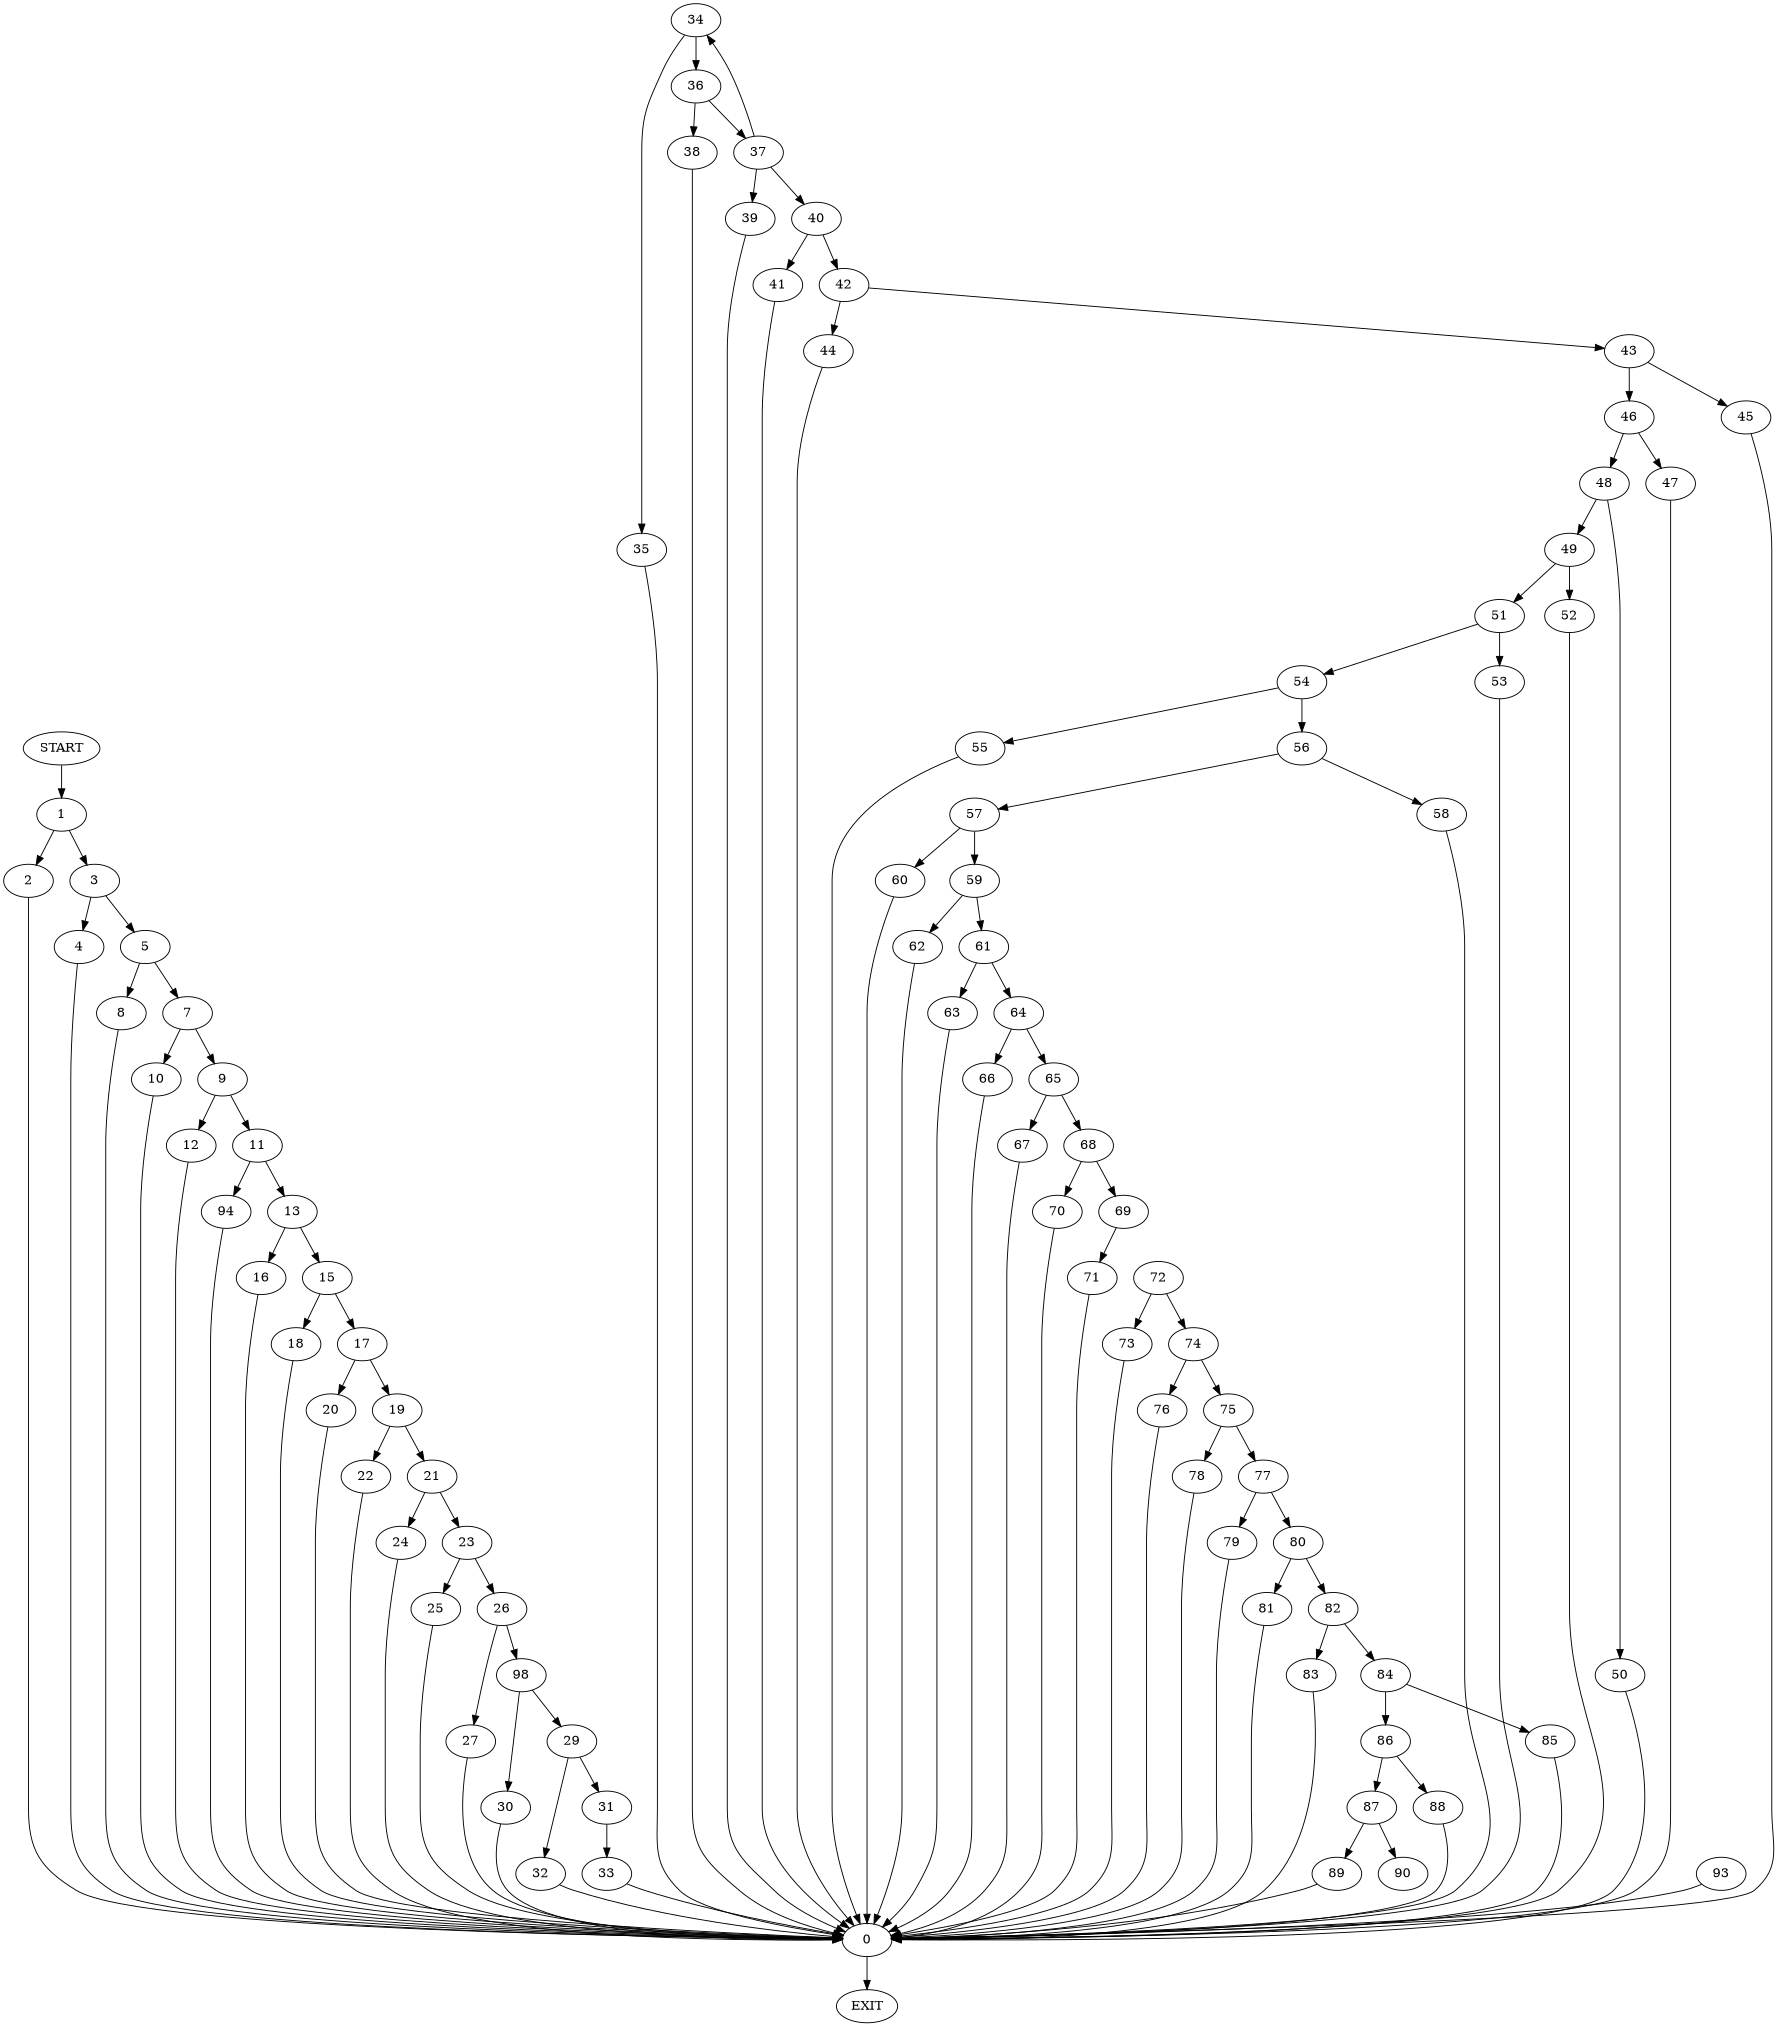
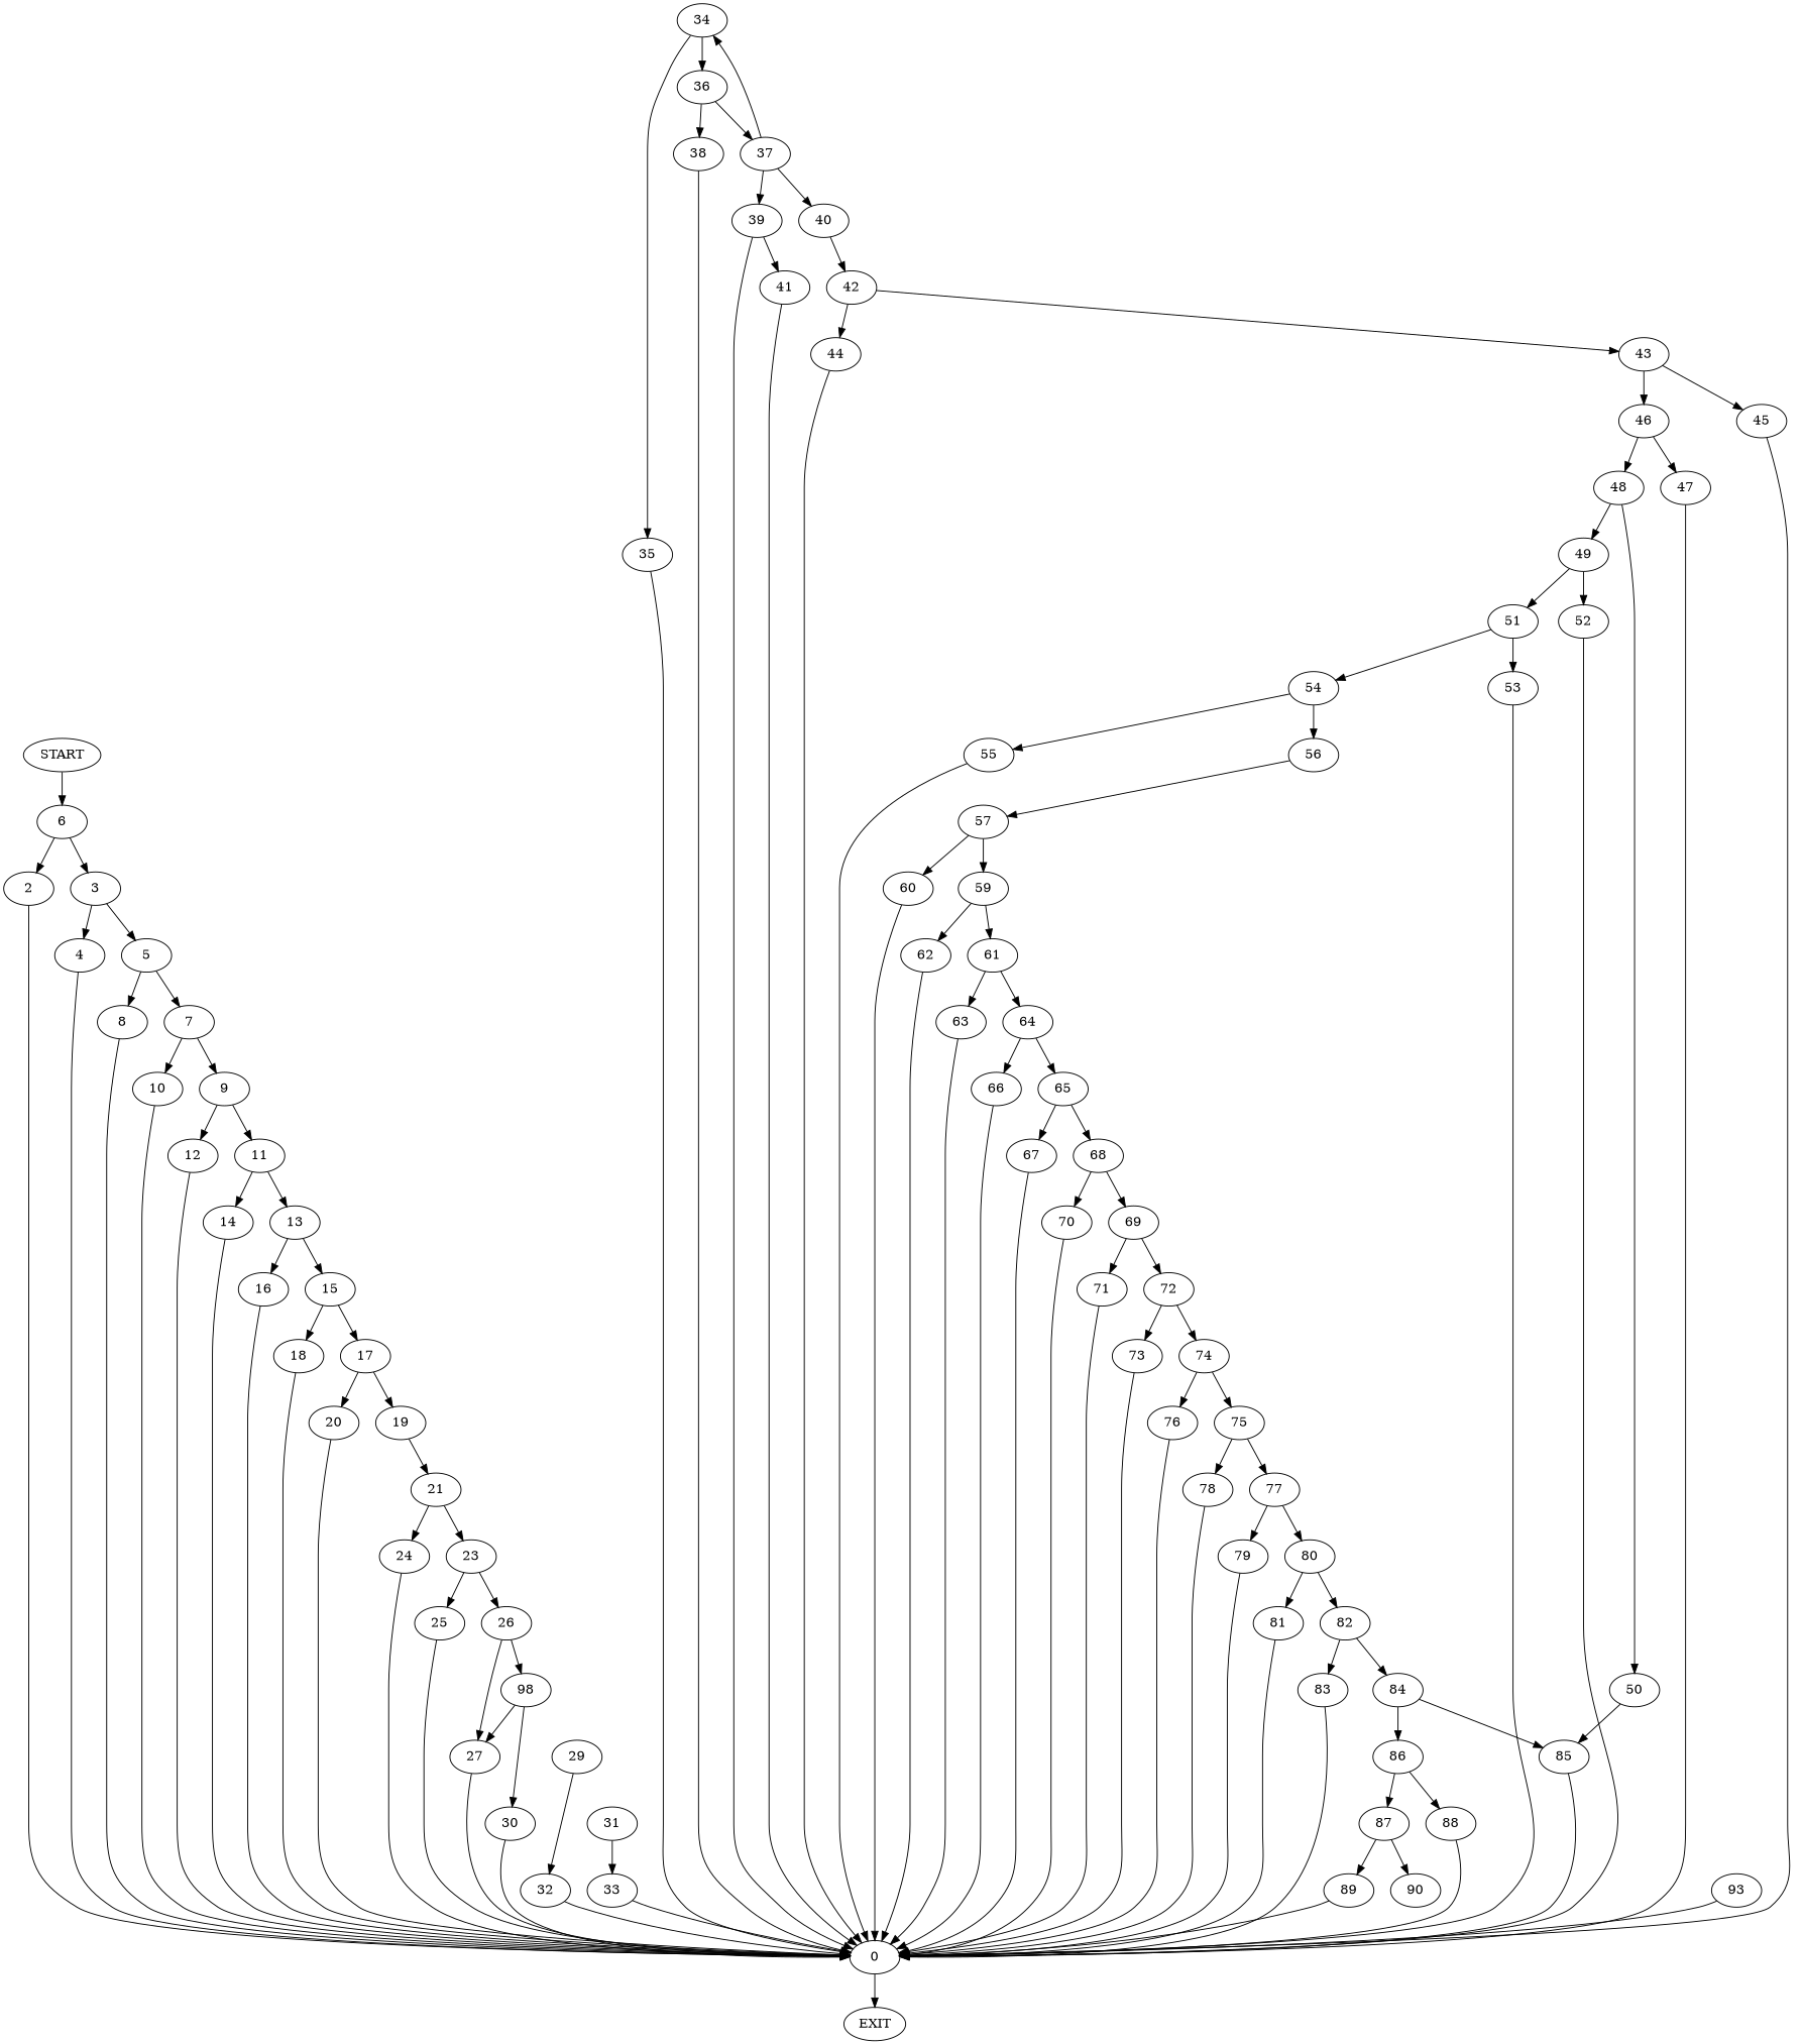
  digraph {
    n1 [label=START]
-   1
+   1 [label=6]
    2
    3
    n5 [label=EXIT]
    n6 [label=0]
    4
    5
    7
    8
    9
    10
    11
    12
    13
-   14 [label=94]
+   14
    15
    16
    17
    18
    19
    20
    21
-   22
    23
    24
    25
    26
    27
    n30 [label=98]
    29
    30
    31
    32
    33
    34
    35
    36
    37
    38
    39
    40
    41
    42
    43
    44
    45
    46
    47
    48
    49
    50
    51
    52
    53
    54
    55
    56
    57
-   58
    59
    60
    61
    62
    63
    64
    65
    66
    67
    68
    69
    70
    71
    72
    73
    74
    75
    76
    77
    78
    79
    80
    81
    82
    83
    84
    85
    86
    87
    88
    89
    90
    93
    n1 -> 1
    1 -> 2
    1 -> 3
    2 -> n6
    3 -> 4
    3 -> 5
    n6 -> n5
    4 -> n6
    5 -> 7
    5 -> 8
    7 -> 9
    7 -> 10
    8 -> n6
    9 -> 11
    9 -> 12
    10 -> n6
    11 -> 13
    11 -> 14
    12 -> n6
    13 -> 15
    13 -> 16
    14 -> n6
    15 -> 17
    15 -> 18
    16 -> n6
    17 -> 19
    17 -> 20
    18 -> n6
    19 -> 21
-   19 -> 22
    20 -> n6
    21 -> 23
    21 -> 24
-   22 -> n6
    23 -> 25
    23 -> 26
    24 -> n6
    25 -> n6
    26 -> 27
    26 -> n30
    27 -> n6
-   n30 -> 29
+   n30 -> 27
    n30 -> 30
-   29 -> 31
    29 -> 32
    30 -> n6
    31 -> 33
    32 -> n6
    33 -> n6
    34 -> 35
    34 -> 36
    35 -> n6
    36 -> 37
    36 -> 38
    37 -> 34
    37 -> 39
    37 -> 40
    38 -> n6
    39 -> n6
-   40 -> 41
+   39 -> 41
    40 -> 42
    41 -> n6
    42 -> 43
    42 -> 44
    43 -> 45
    43 -> 46
    44 -> n6
    45 -> n6
    46 -> 47
    46 -> 48
    47 -> n6
    48 -> 49
    48 -> 50
    49 -> 51
    49 -> 52
-   50 -> n6
+   50 -> 85
    51 -> 53
    51 -> 54
    52 -> n6
    53 -> n6
    54 -> 55
    54 -> 56
    55 -> n6
    56 -> 57
-   56 -> 58
    57 -> 59
    57 -> 60
-   58 -> n6
    59 -> 61
    59 -> 62
    60 -> n6
    61 -> 63
    61 -> 64
    62 -> n6
    63 -> n6
    64 -> 65
    64 -> 66
    65 -> 67
    65 -> 68
    66 -> n6
    67 -> n6
    68 -> 69
    68 -> 70
    69 -> 71
+   69 -> 72
    70 -> n6
    71 -> n6
    72 -> 73
    72 -> 74
    73 -> n6
    74 -> 75
    74 -> 76
    75 -> 77
    75 -> 78
    76 -> n6
    77 -> 79
    77 -> 80
    78 -> n6
    79 -> n6
    80 -> 81
    80 -> 82
    81 -> n6
    82 -> 83
    82 -> 84
    83 -> n6
    84 -> 85
    84 -> 86
    85 -> n6
    86 -> 87
    86 -> 88
    87 -> 89
    87 -> 90
    88 -> n6
    89 -> n6
    93 -> n6
  }
